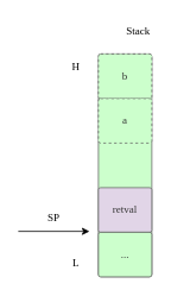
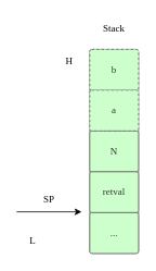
  <mxCell id="0" />
  <mxCell id="1" parent="0" />
  <mxCell id="2" value="" style="rounded=1;whiteSpace=wrap;html=1;arcSize=5;fontFamily=SF Mono;fillColor=#CCFFCC;fontColor=#333333;strokeColor=#666666;" vertex="1" parent="1"><mxGeometry x="110" y="60" width="60" height="250" as="geometry" /></mxCell>
  <mxCell id="3" value="b" style="rounded=1;whiteSpace=wrap;html=1;arcSize=5;fontFamily=SF Mono;fillColor=#CCFFCC;fontColor=#333333;strokeColor=#666666;dashed=1;" vertex="1" parent="1"><mxGeometry x="110" y="60" width="60" height="50" as="geometry" /></mxCell>
  <mxCell id="4" value="a" style="rounded=1;whiteSpace=wrap;html=1;arcSize=5;fontFamily=SF Mono;fillColor=#CCFFCC;fontColor=#333333;strokeColor=#666666;dashed=1;" vertex="1" parent="1"><mxGeometry x="110" y="110" width="60" height="50" as="geometry" /></mxCell>
- <mxCell id="6" value="retval" style="rounded=1;whiteSpace=wrap;html=1;arcSize=5;fontFamily=SF Mono;fillColor=#e1d5e7;fontColor=#333333;strokeColor=#666666;" vertex="1" parent="1"><mxGeometry x="110" y="210" width="60" height="50" as="geometry" /></mxCell>
+ <mxCell id="5" value="N" style="rounded=1;whiteSpace=wrap;html=1;arcSize=5;fontFamily=SF Mono;fillColor=#CCFFCC;fontColor=#333333;strokeColor=#666666;" vertex="1" parent="1"><mxGeometry x="110" y="160" width="60" height="50" as="geometry" /></mxCell>
+ <mxCell id="6" value="retval" style="rounded=1;whiteSpace=wrap;html=1;arcSize=5;fontFamily=SF Mono;fillColor=#CCFFCC;fontColor=#333333;strokeColor=#666666;" vertex="1" parent="1"><mxGeometry x="110" y="210" width="60" height="50" as="geometry" /></mxCell>
  <mxCell id="7" value="..." style="rounded=1;whiteSpace=wrap;html=1;arcSize=5;fontFamily=SF Mono;fillColor=#CCFFCC;fontColor=#333333;strokeColor=#666666;" vertex="1" parent="1"><mxGeometry x="110" y="260" width="60" height="50" as="geometry" /></mxCell>
- <mxCell id="8" value="Stack" style="text;html=1;strokeColor=none;fillColor=none;align=center;verticalAlign=middle;whiteSpace=wrap;rounded=0;fontFamily=SF Mono;" vertex="1" parent="1"><mxGeometry x="125" y="20" width="60" height="30" as="geometry" /></mxCell>
+ <mxCell id="8" value="Stack" style="text;html=1;strokeColor=none;fillColor=none;align=center;verticalAlign=middle;whiteSpace=wrap;rounded=0;fontFamily=SF Mono;" vertex="1" parent="1"><mxGeometry x="110" y="20" width="60" height="30" as="geometry" /></mxCell>
  <mxCell id="9" value="H" style="text;html=1;strokeColor=none;fillColor=none;align=center;verticalAlign=middle;whiteSpace=wrap;rounded=0;fontFamily=SF Mono;" vertex="1" parent="1"><mxGeometry x="70" y="60" width="30" height="30" as="geometry" /></mxCell>
- <mxCell id="10" value="L" style="text;html=1;strokeColor=none;fillColor=none;align=center;verticalAlign=middle;whiteSpace=wrap;rounded=0;fontFamily=SF Mono;" vertex="1" parent="1"><mxGeometry x="70" y="280" width="30" height="30" as="geometry" /></mxCell>
+ <mxCell id="10" value="L" style="text;html=1;strokeColor=none;fillColor=none;align=center;verticalAlign=middle;whiteSpace=wrap;rounded=0;fontFamily=SF Mono;" vertex="1" parent="1"><mxGeometry x="25" y="280" width="30" height="30" as="geometry" /></mxCell>
  <mxCell id="11" value="" style="endArrow=classic;html=1;rounded=0;" edge="1" parent="1"><mxGeometry width="50" height="50" relative="1" as="geometry"><mxPoint x="20" y="259" as="sourcePoint" /><mxPoint x="100" y="259" as="targetPoint" /></mxGeometry></mxCell>
  <mxCell id="12" value="&lt;font face=&quot;SF Mono&quot;&gt;SP&lt;/font&gt;" style="text;html=1;strokeColor=none;fillColor=none;align=center;verticalAlign=middle;whiteSpace=wrap;rounded=0;" vertex="1" parent="1"><mxGeometry x="30" y="229" width="60" height="30" as="geometry" /></mxCell>
